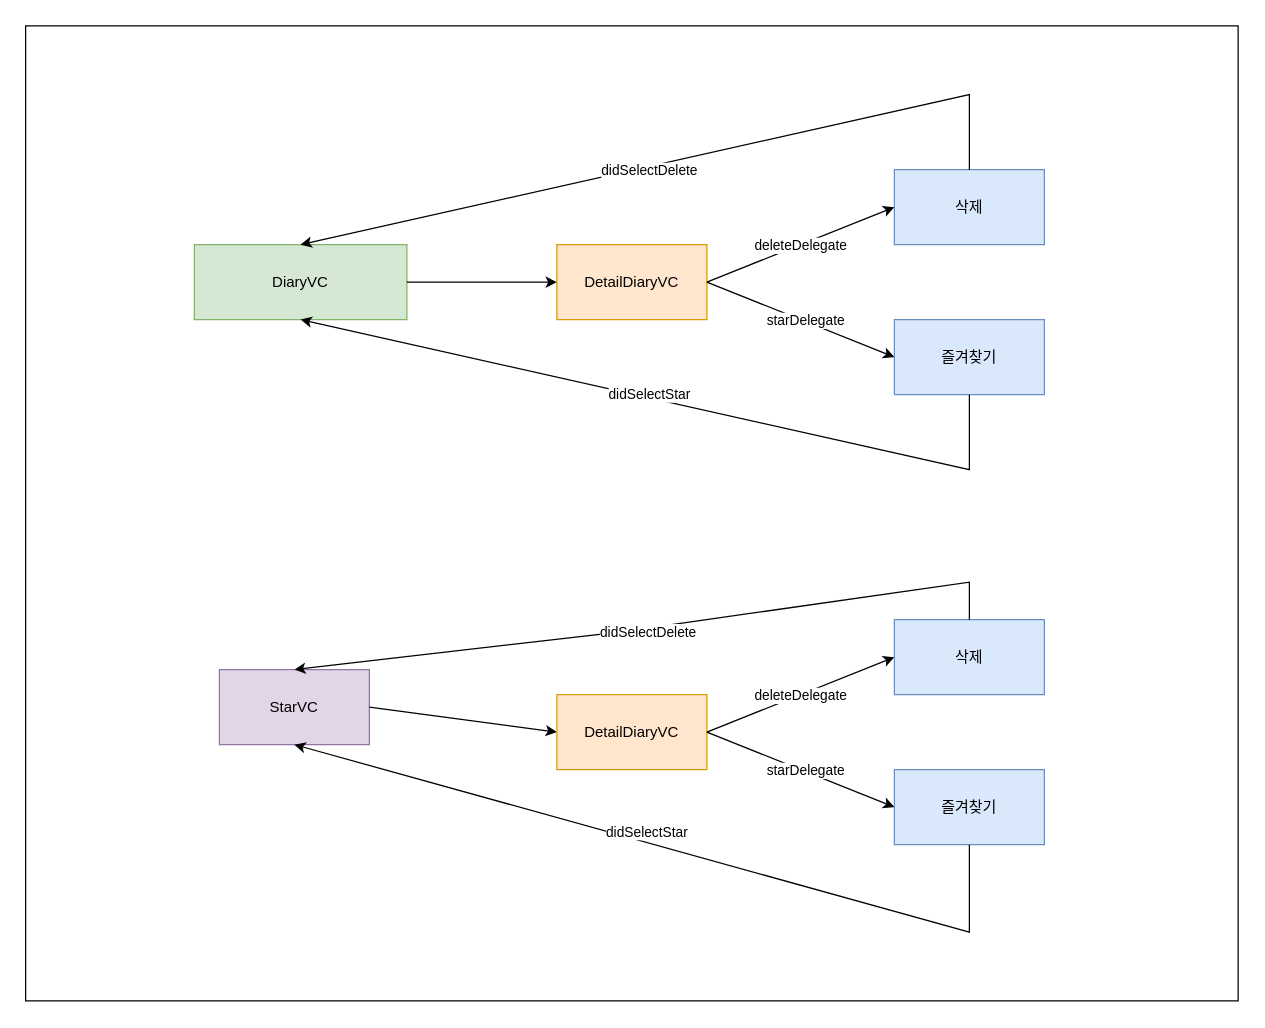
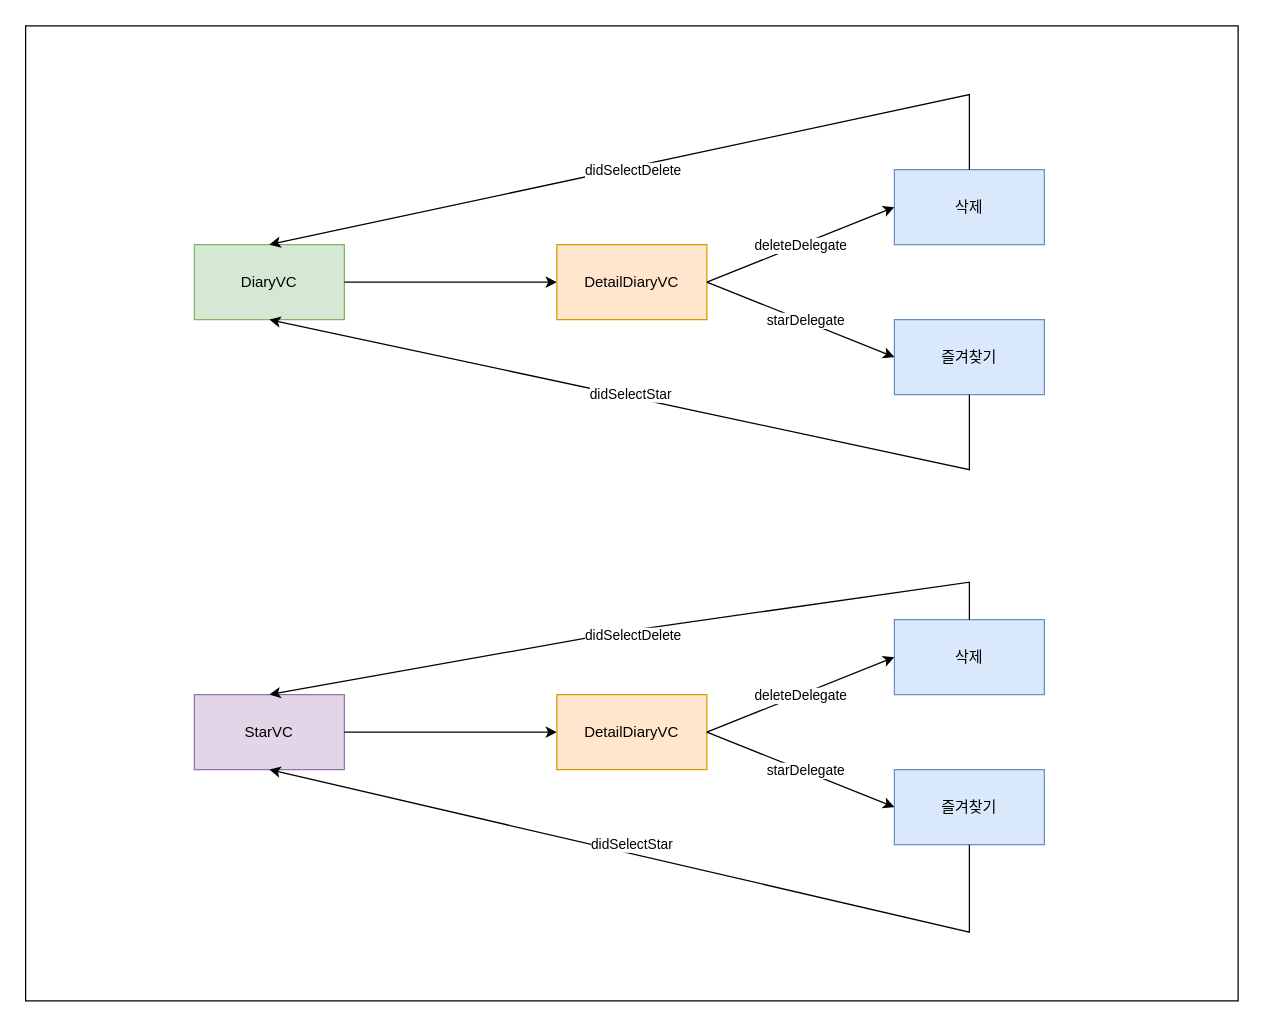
  <mxCell id="0" />
  <mxCell id="1" parent="0" />
  <mxCell id="2" value="" style="rounded=0;whiteSpace=wrap;html=1;" parent="1" vertex="1"><mxGeometry x="20" y="20" width="970" height="780" as="geometry" /></mxCell>
- <mxCell id="3" value="DiaryVC" style="rounded=0;whiteSpace=wrap;html=1;fillColor=#d5e8d4;strokeColor=#82b366;" parent="1" vertex="1"><mxGeometry x="155" y="195" width="170" height="60" as="geometry" /></mxCell>
+ <mxCell id="3" value="DiaryVC" style="rounded=0;whiteSpace=wrap;html=1;fillColor=#d5e8d4;strokeColor=#82b366;" parent="1" vertex="1"><mxGeometry x="155" y="195" width="120" height="60" as="geometry" /></mxCell>
  <mxCell id="4" value="" style="endArrow=classic;html=1;rounded=0;exitX=1;exitY=0.5;exitDx=0;exitDy=0;entryX=0;entryY=0.5;entryDx=0;entryDy=0;" parent="1" source="3" target="5" edge="1"><mxGeometry width="50" height="50" relative="1" as="geometry"><mxPoint x="355" y="395" as="sourcePoint" /><mxPoint x="385" y="-65" as="targetPoint" /></mxGeometry></mxCell>
  <mxCell id="5" value="DetailDiaryVC" style="rounded=0;whiteSpace=wrap;html=1;fillColor=#ffe6cc;strokeColor=#d79b00;" parent="1" vertex="1"><mxGeometry x="445" y="195" width="120" height="60" as="geometry" /></mxCell>
  <mxCell id="6" value="삭제" style="rounded=0;whiteSpace=wrap;html=1;fillColor=#dae8fc;strokeColor=#6c8ebf;" parent="1" vertex="1"><mxGeometry x="715" y="135" width="120" height="60" as="geometry" /></mxCell>
  <mxCell id="7" value="" style="endArrow=classic;html=1;rounded=0;exitX=1;exitY=0.5;exitDx=0;exitDy=0;entryX=0;entryY=0.5;entryDx=0;entryDy=0;" parent="1" source="5" target="6" edge="1"><mxGeometry width="50" height="50" relative="1" as="geometry"><mxPoint x="355" y="395" as="sourcePoint" /><mxPoint x="405" y="345" as="targetPoint" /></mxGeometry></mxCell>
  <mxCell id="8" value="deleteDelegate" style="edgeLabel;html=1;align=center;verticalAlign=middle;resizable=0;points=[];" parent="7" vertex="1" connectable="0"><mxGeometry x="-0.011" relative="1" as="geometry"><mxPoint as="offset" /></mxGeometry></mxCell>
  <mxCell id="9" value="즐겨찾기" style="rounded=0;whiteSpace=wrap;html=1;fillColor=#dae8fc;strokeColor=#6c8ebf;" parent="1" vertex="1"><mxGeometry x="715" y="255" width="120" height="60" as="geometry" /></mxCell>
  <mxCell id="10" value="" style="endArrow=classic;html=1;rounded=0;exitX=1;exitY=0.5;exitDx=0;exitDy=0;entryX=0;entryY=0.5;entryDx=0;entryDy=0;" parent="1" source="5" target="9" edge="1"><mxGeometry width="50" height="50" relative="1" as="geometry"><mxPoint x="355" y="395" as="sourcePoint" /><mxPoint x="405" y="345" as="targetPoint" /></mxGeometry></mxCell>
  <mxCell id="11" value="starDelegate" style="edgeLabel;html=1;align=center;verticalAlign=middle;resizable=0;points=[];" parent="10" vertex="1" connectable="0"><mxGeometry x="0.035" y="1" relative="1" as="geometry"><mxPoint as="offset" /></mxGeometry></mxCell>
  <mxCell id="12" value="" style="endArrow=classic;html=1;rounded=0;exitX=0.5;exitY=0;exitDx=0;exitDy=0;entryX=0.5;entryY=0;entryDx=0;entryDy=0;" parent="1" source="6" target="3" edge="1"><mxGeometry width="50" height="50" relative="1" as="geometry"><mxPoint x="355" y="395" as="sourcePoint" /><mxPoint x="405" y="345" as="targetPoint" /><Array as="points"><mxPoint x="775" y="75" /></Array></mxGeometry></mxCell>
  <mxCell id="13" value="didSelectDelete" style="edgeLabel;html=1;align=center;verticalAlign=middle;resizable=0;points=[];" parent="12" vertex="1" connectable="0"><mxGeometry x="0.114" relative="1" as="geometry"><mxPoint x="16" y="-1" as="offset" /></mxGeometry></mxCell>
  <mxCell id="14" value="" style="endArrow=classic;html=1;rounded=0;entryX=0.5;entryY=1;entryDx=0;entryDy=0;exitX=0.5;exitY=1;exitDx=0;exitDy=0;" parent="1" source="9" target="3" edge="1"><mxGeometry width="50" height="50" relative="1" as="geometry"><mxPoint x="355" y="395" as="sourcePoint" /><mxPoint x="405" y="345" as="targetPoint" /><Array as="points"><mxPoint x="775" y="375" /></Array></mxGeometry></mxCell>
  <mxCell id="15" value="didSelectStar" style="edgeLabel;html=1;align=center;verticalAlign=middle;resizable=0;points=[];" parent="14" vertex="1" connectable="0"><mxGeometry x="0.206" y="-2" relative="1" as="geometry"><mxPoint x="43" y="9" as="offset" /></mxGeometry></mxCell>
- <mxCell id="16" value="StarVC" style="rounded=0;whiteSpace=wrap;html=1;fillColor=#e1d5e7;strokeColor=#9673a6;" parent="1" vertex="1"><mxGeometry x="175" y="535" width="120" height="60" as="geometry" /></mxCell>
+ <mxCell id="16" value="StarVC" style="rounded=0;whiteSpace=wrap;html=1;fillColor=#e1d5e7;strokeColor=#9673a6;" parent="1" vertex="1"><mxGeometry x="155" y="555" width="120" height="60" as="geometry" /></mxCell>
  <mxCell id="17" value="" style="endArrow=classic;html=1;rounded=0;exitX=1;exitY=0.5;exitDx=0;exitDy=0;entryX=0;entryY=0.5;entryDx=0;entryDy=0;" parent="1" source="16" target="18" edge="1"><mxGeometry width="50" height="50" relative="1" as="geometry"><mxPoint x="355" y="755" as="sourcePoint" /><mxPoint x="385" y="295" as="targetPoint" /></mxGeometry></mxCell>
  <mxCell id="18" value="DetailDiaryVC" style="rounded=0;whiteSpace=wrap;html=1;fillColor=#ffe6cc;strokeColor=#d79b00;" parent="1" vertex="1"><mxGeometry x="445" y="555" width="120" height="60" as="geometry" /></mxCell>
  <mxCell id="19" value="삭제" style="rounded=0;whiteSpace=wrap;html=1;fillColor=#dae8fc;strokeColor=#6c8ebf;" parent="1" vertex="1"><mxGeometry x="715" y="495" width="120" height="60" as="geometry" /></mxCell>
  <mxCell id="20" value="" style="endArrow=classic;html=1;rounded=0;exitX=1;exitY=0.5;exitDx=0;exitDy=0;entryX=0;entryY=0.5;entryDx=0;entryDy=0;" parent="1" source="18" target="19" edge="1"><mxGeometry width="50" height="50" relative="1" as="geometry"><mxPoint x="355" y="755" as="sourcePoint" /><mxPoint x="405" y="705" as="targetPoint" /></mxGeometry></mxCell>
  <mxCell id="21" value="deleteDelegate" style="edgeLabel;html=1;align=center;verticalAlign=middle;resizable=0;points=[];" parent="20" vertex="1" connectable="0"><mxGeometry x="-0.011" relative="1" as="geometry"><mxPoint as="offset" /></mxGeometry></mxCell>
  <mxCell id="22" value="즐겨찾기" style="rounded=0;whiteSpace=wrap;html=1;fillColor=#dae8fc;strokeColor=#6c8ebf;" parent="1" vertex="1"><mxGeometry x="715" y="615" width="120" height="60" as="geometry" /></mxCell>
  <mxCell id="23" value="" style="endArrow=classic;html=1;rounded=0;exitX=1;exitY=0.5;exitDx=0;exitDy=0;entryX=0;entryY=0.5;entryDx=0;entryDy=0;" parent="1" source="18" target="22" edge="1"><mxGeometry width="50" height="50" relative="1" as="geometry"><mxPoint x="355" y="755" as="sourcePoint" /><mxPoint x="405" y="705" as="targetPoint" /></mxGeometry></mxCell>
  <mxCell id="24" value="starDelegate" style="edgeLabel;html=1;align=center;verticalAlign=middle;resizable=0;points=[];" parent="23" vertex="1" connectable="0"><mxGeometry x="0.035" y="1" relative="1" as="geometry"><mxPoint as="offset" /></mxGeometry></mxCell>
  <mxCell id="25" value="" style="endArrow=classic;html=1;rounded=0;exitX=0.5;exitY=0;exitDx=0;exitDy=0;entryX=0.5;entryY=0;entryDx=0;entryDy=0;" parent="1" source="19" target="16" edge="1"><mxGeometry width="50" height="50" relative="1" as="geometry"><mxPoint x="355" y="755" as="sourcePoint" /><mxPoint x="405" y="705" as="targetPoint" /><Array as="points"><mxPoint x="775" y="465" /><mxPoint x="495" y="505" /></Array></mxGeometry></mxCell>
  <mxCell id="26" value="didSelectDelete" style="edgeLabel;html=1;align=center;verticalAlign=middle;resizable=0;points=[];" parent="25" vertex="1" connectable="0"><mxGeometry x="0.114" relative="1" as="geometry"><mxPoint x="30" y="-1" as="offset" /></mxGeometry></mxCell>
  <mxCell id="27" value="" style="endArrow=classic;html=1;rounded=0;entryX=0.5;entryY=1;entryDx=0;entryDy=0;exitX=0.5;exitY=1;exitDx=0;exitDy=0;" parent="1" source="22" target="16" edge="1"><mxGeometry width="50" height="50" relative="1" as="geometry"><mxPoint x="355" y="755" as="sourcePoint" /><mxPoint x="405" y="705" as="targetPoint" /><Array as="points"><mxPoint x="775" y="745" /></Array></mxGeometry></mxCell>
  <mxCell id="28" value="didSelectStar" style="edgeLabel;html=1;align=center;verticalAlign=middle;resizable=0;points=[];" parent="27" vertex="1" connectable="0"><mxGeometry x="0.206" y="-2" relative="1" as="geometry"><mxPoint x="40" y="4" as="offset" /></mxGeometry></mxCell>
